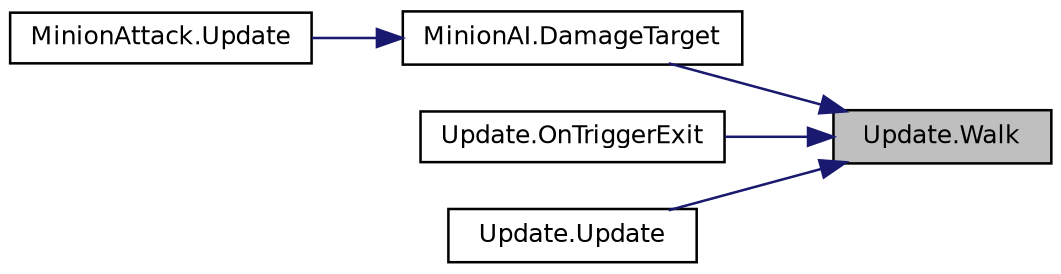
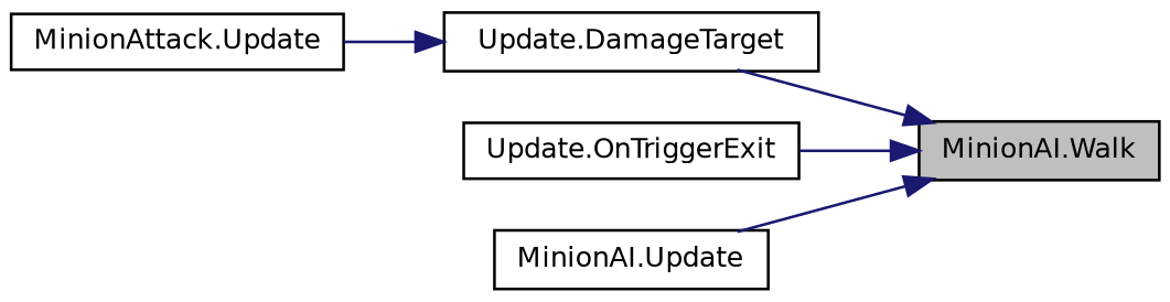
  digraph {
    fontname="DejaVu Sans"
    rankdir=RL
    node [color=black fontname="DejaVu Sans" fontsize=10 shape=record]
    edge [color=midnightblue dir=back fontname="DejaVu Sans" fontsize=10 labelfontname=Helvetica labelfontsize=10 style=solid]
-   n1 [fillcolor=grey75 fontcolor=black height=0.2 label="Update.Walk" style=filled width=0.4]
-   n2 [height=0.2 label="MinionAI.DamageTarget" width=0.4]
+   n1 [fillcolor=grey75 fontcolor=black height=0.2 label="MinionAI.Walk" style=filled width=0.4]
+   n2 [height=0.2 label="Update.DamageTarget" width=0.4]
    n3 [height=0.2 label="Update.OnTriggerExit" width=0.4]
-   n4 [height=0.2 label="Update.Update" width=0.4]
+   n4 [height=0.2 label="MinionAI.Update" width=0.4]
    n5 [height=0.2 label="MinionAttack.Update" width=0.4]
    n1 -> n2
    n1 -> n3
    n1 -> n4
    n2 -> n5
  }
